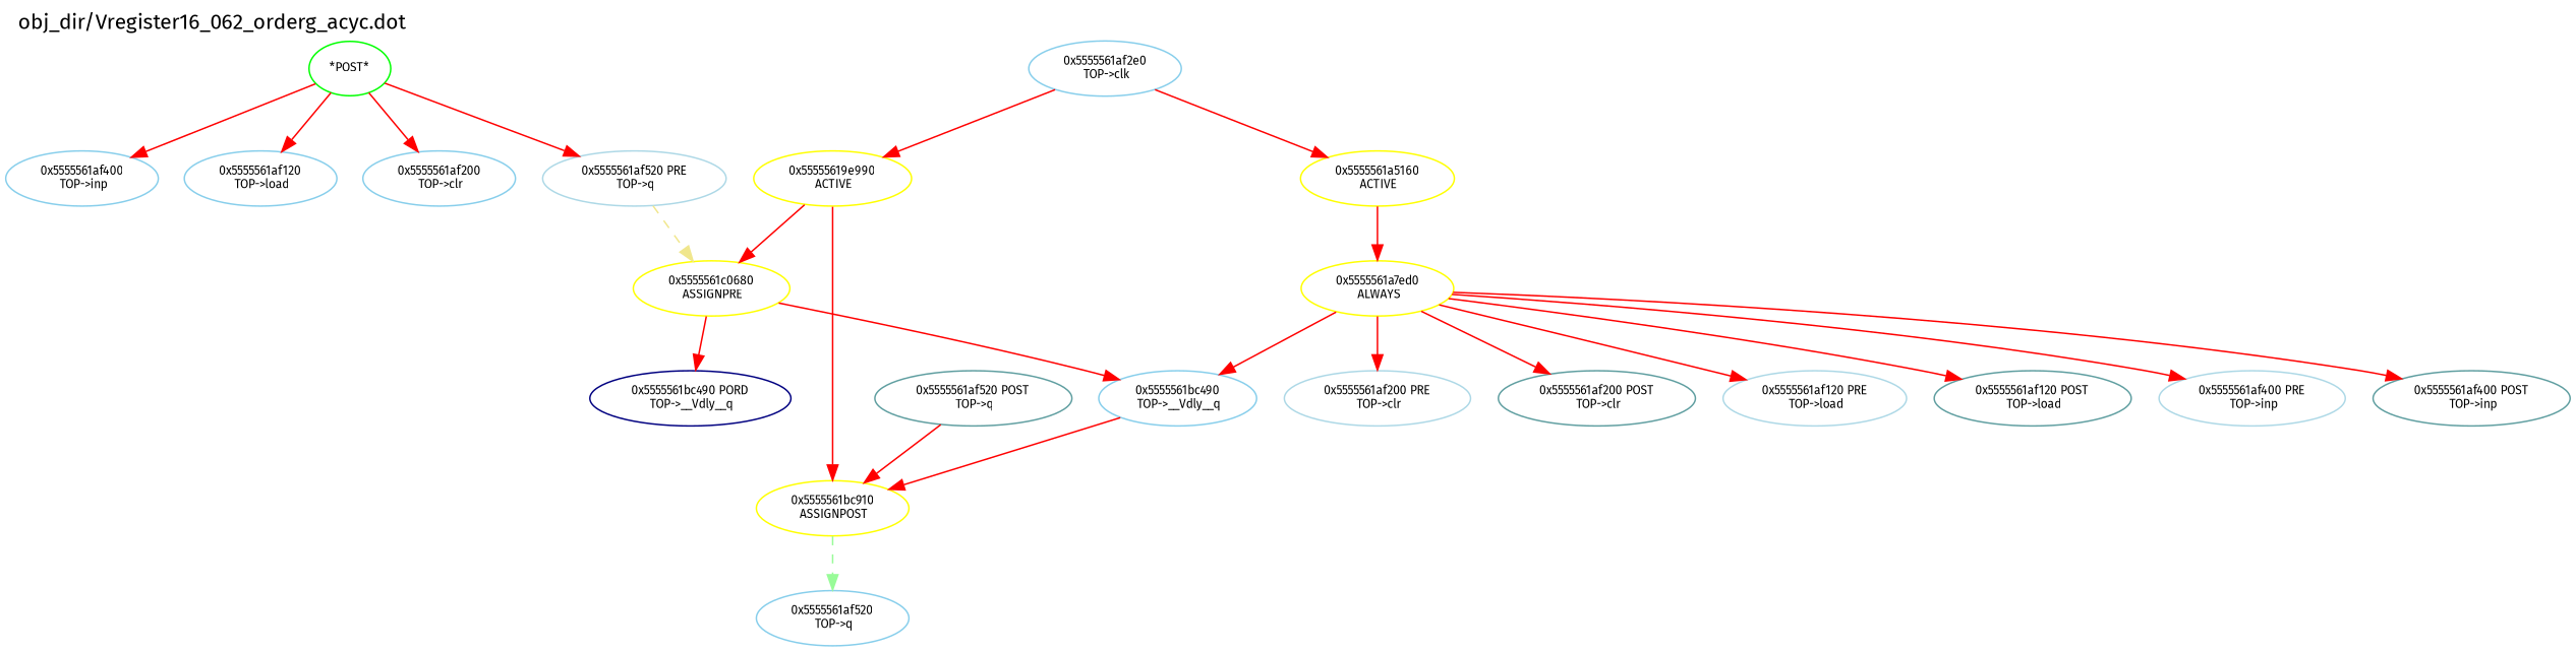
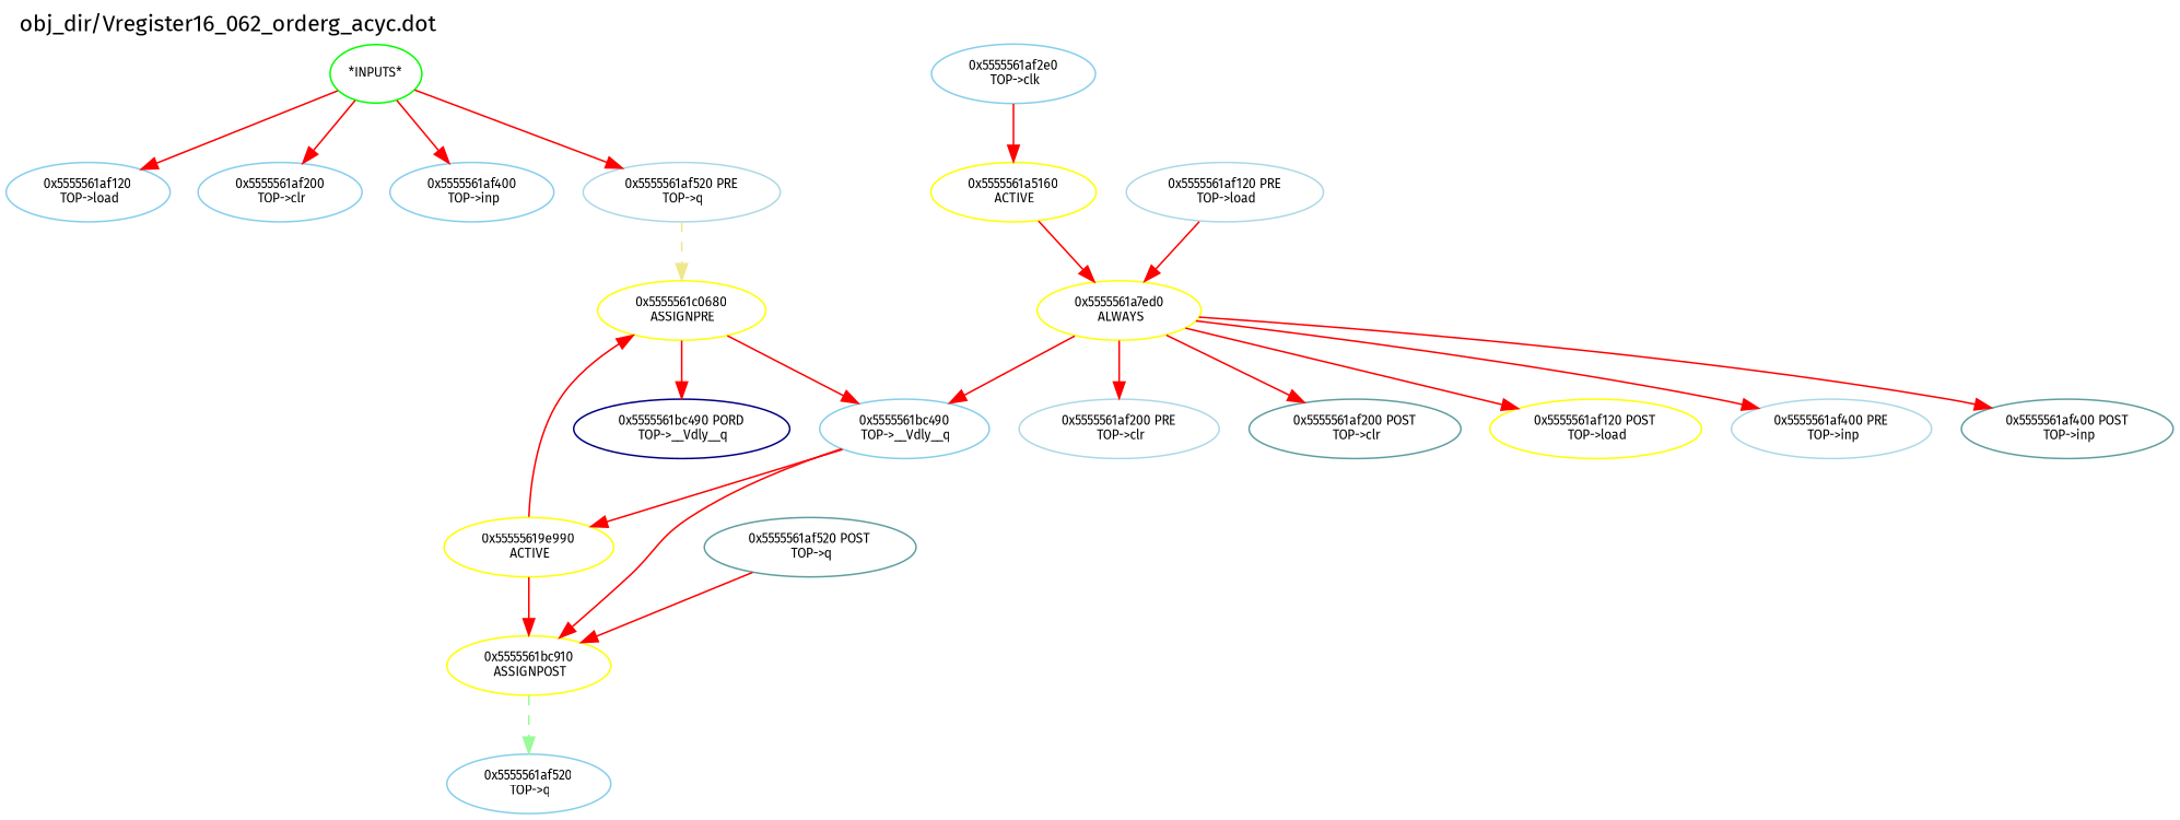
  digraph {
    fontname="Fira Sans"
    label="obj_dir/Vregister16_062_orderg_acyc.dot"
    labeljust=l
    labelloc=t
    rankdir=TB
    node [color=skyblue fontname="Fira Sans" fontsize=8]
    edge [color=red fontname="Fira Sans" fontsize=8 weight=32]
-   n1 [color=green label="*POST*"]
+   n1 [color=green label="*INPUTS*"]
    n2 [label="0x5555561af120\n TOP->load"]
    n3 [label="0x5555561af200\n TOP->clr"]
    n4 [label="0x5555561af400\n TOP->inp"]
    n5 [color=lightblue label="0x5555561af520 PRE\n TOP->q"]
    n6 [label="0x5555561af2e0\n TOP->clk"]
    n7 [color=yellow label="0x5555561a5160\n ACTIVE"]
    n8 [color=yellow label="0x55555619e990\n ACTIVE"]
    n9 [color=yellow label="0x5555561a7ed0\n ALWAYS"]
    n10 [color=yellow label="0x5555561bc910\n ASSIGNPOST"]
    n11 [color=yellow label="0x5555561c0680\n ASSIGNPRE"]
    n12 [color=lightblue label="0x5555561af200 PRE\n TOP->clr"]
    n13 [color=CadetBlue label="0x5555561af200 POST\n TOP->clr"]
    n14 [label="0x5555561bc490\n TOP->__Vdly__q"]
    n15 [color=lightblue label="0x5555561af120 PRE\n TOP->load"]
-   n16 [color=CadetBlue label="0x5555561af120 POST\n TOP->load"]
+   n16 [color=yellow label="0x5555561af120 POST\n TOP->load"]
    n17 [color=lightblue label="0x5555561af400 PRE\n TOP->inp"]
    n18 [color=CadetBlue label="0x5555561af400 POST\n TOP->inp"]
    n19 [color=NavyBlue label="0x5555561bc490 PORD\n TOP->__Vdly__q"]
    n20 [label="0x5555561af520\n TOP->q"]
    n21 [color=CadetBlue label="0x5555561af520 POST\n TOP->q"]
    n1 -> n2 [weight=1]
    n1 -> n3 [weight=1]
    n1 -> n4 [weight=1]
    n1 -> n5 [weight=1]
    n5 -> n11 [color=khaki style=dashed weight=3]
    n6 -> n7 [weight=8]
-   n6 -> n8 [weight=8]
+   n14 -> n8 [weight=8]
    n7 -> n9
    n8 -> n10
    n8 -> n11
    n9 -> n12
    n9 -> n13 [weight=2]
    n9 -> n14
-   n9 -> n15
+   n15 -> n9
    n9 -> n16 [weight=2]
    n9 -> n17
    n9 -> n18 [weight=2]
    n10 -> n20 [color=PaleGreen style=dashed weight=1]
    n11 -> n14
    n11 -> n19
    n14 -> n10 [weight=8]
    n21 -> n10 [weight=2]
  }
